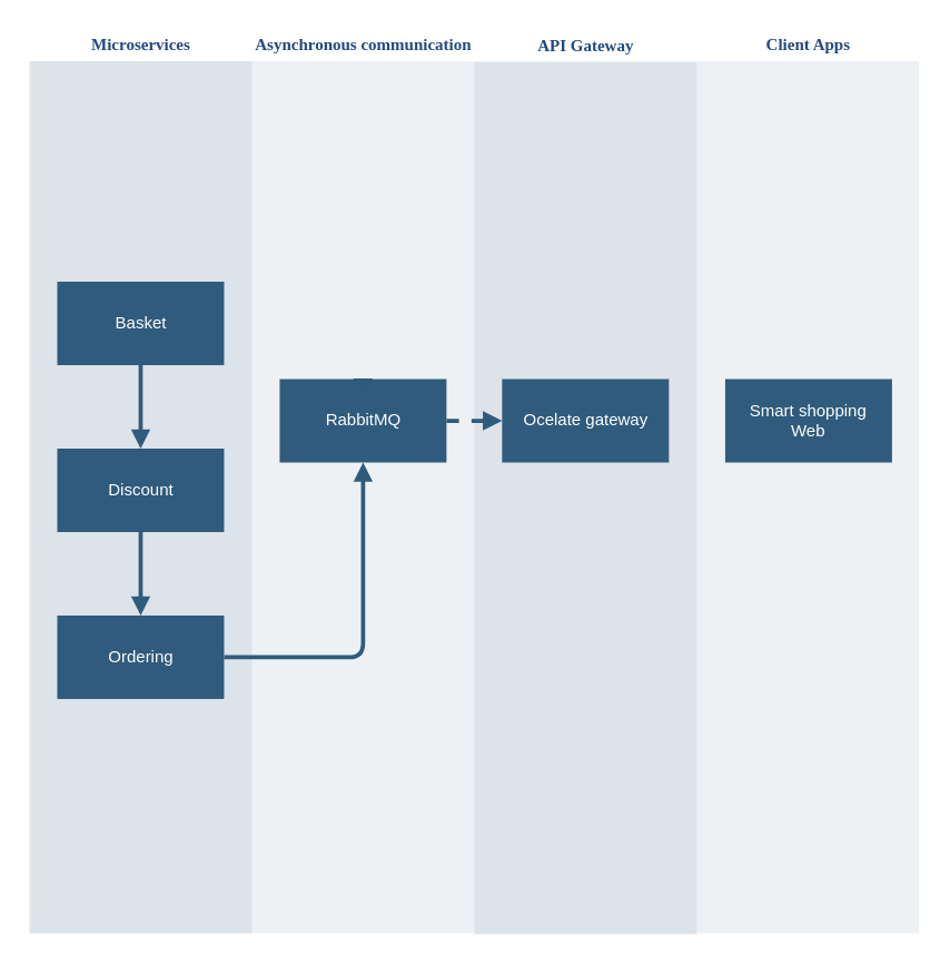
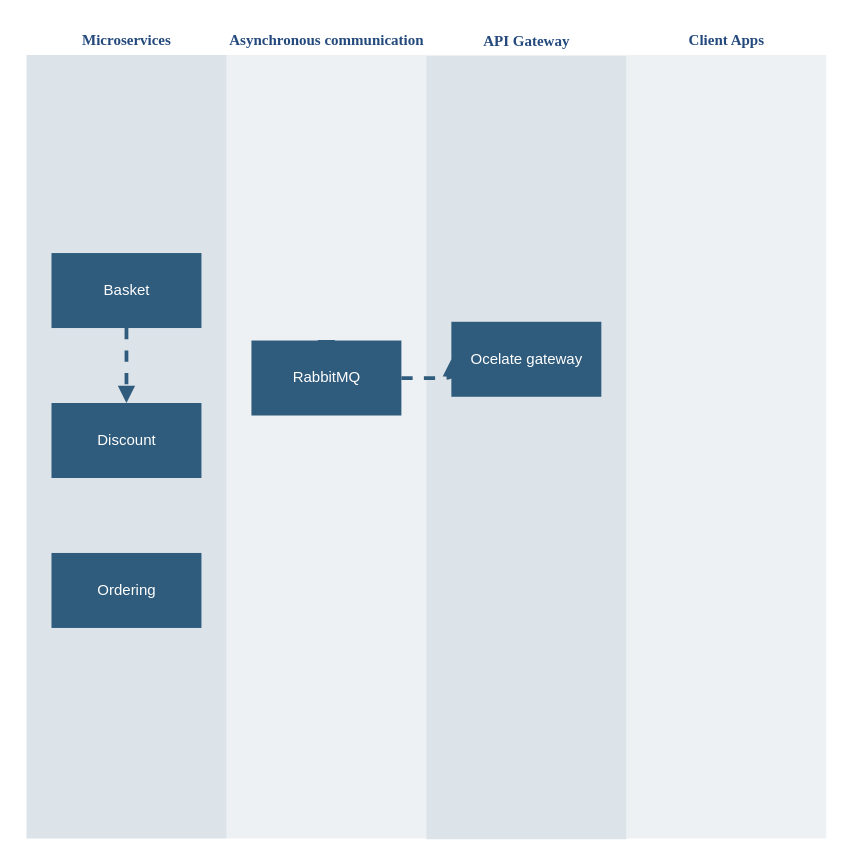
  <mxCell id="0" />
  <mxCell id="1" parent="0" />
  <mxCell id="2" value="&lt;font color=&quot;#23497d&quot;&gt;Microservices&lt;/font&gt;" style="swimlane;whiteSpace=wrap;fillColor=none;swimlaneFillColor=#BAC8D3;fontColor=#2F5B7C;fontFamily=Tahoma;html=1;strokeColor=none;opacity=50;" parent="1" vertex="1"><mxGeometry x="20.5" y="20.5" width="160" height="650" as="geometry"><mxRectangle x="20" y="20" width="80" height="23" as="alternateBounds" /></mxGeometry></mxCell>
  <mxCell id="3" value="Basket" style="whiteSpace=wrap;strokeColor=none;fillColor=#2f5b7c;shadow=0;fontColor=#FFFFFF;fontFamily=Helvetica;fontStyle=0;html=1;fontSize=12;spacing=6;verticalAlign=middle;" parent="2" vertex="1"><mxGeometry x="20" y="181.5" width="120" height="60" as="geometry" /></mxCell>
  <mxCell id="4" value="Discount" style="whiteSpace=wrap;strokeColor=none;fillColor=#2f5b7c;shadow=0;fontColor=#FFFFFF;fontFamily=Helvetica;fontStyle=0;html=1;fontSize=12;spacing=6;verticalAlign=middle;" parent="2" vertex="1"><mxGeometry x="20" y="301.5" width="120" height="60" as="geometry" /></mxCell>
- <mxCell id="5" value="" style="edgeStyle=segmentEdgeStyle;strokeColor=#2F5B7C;strokeWidth=3;html=1;endArrow=block;endFill=1;" parent="2" source="3" target="4" edge="1"><mxGeometry width="100" height="100" relative="1" as="geometry"><mxPoint x="170" y="397.5" as="sourcePoint" /><mxPoint x="270" y="472.5" as="targetPoint" /></mxGeometry></mxCell>
+ <mxCell id="5" value="" style="edgeStyle=segmentEdgeStyle;strokeColor=#2F5B7C;strokeWidth=3;html=1;endArrow=block;endFill=1;dashed=1;" parent="2" source="3" target="4" edge="1"><mxGeometry width="100" height="100" relative="1" as="geometry"><mxPoint x="170" y="397.5" as="sourcePoint" /><mxPoint x="270" y="472.5" as="targetPoint" /></mxGeometry></mxCell>
  <mxCell id="6" value="Ordering" style="whiteSpace=wrap;strokeColor=none;fillColor=#2f5b7c;shadow=0;fontColor=#FFFFFF;fontFamily=Helvetica;fontStyle=0;html=1;fontSize=12;spacing=6;verticalAlign=middle;" vertex="1" parent="2"><mxGeometry x="20" y="421.5" width="120" height="60" as="geometry" /></mxCell>
- <mxCell id="7" value="" style="edgeStyle=segmentEdgeStyle;strokeColor=#2F5B7C;strokeWidth=3;html=1;endArrow=block;endFill=1;exitX=0.5;exitY=1;exitDx=0;exitDy=0;" edge="1" parent="2" source="4" target="6"><mxGeometry width="100" height="100" relative="1" as="geometry"><mxPoint x="985.5" y="221.5" as="sourcePoint" /><mxPoint x="985.5" y="281.5" as="targetPoint" /></mxGeometry></mxCell>
  <mxCell id="8" value="&lt;font color=&quot;#23497d&quot;&gt;Asynchronous communication&lt;/font&gt;" style="swimlane;whiteSpace=wrap;fillColor=none;swimlaneFillColor=#BAC8D3;fontColor=#2F5B7C;fontFamily=Tahoma;html=1;strokeColor=none;opacity=25;" parent="1" vertex="1"><mxGeometry x="180.5" y="20.5" width="160" height="650" as="geometry"><mxRectangle x="20" y="20" width="80" height="23" as="alternateBounds" /></mxGeometry></mxCell>
  <mxCell id="9" value="RabbitMQ" style="whiteSpace=wrap;shadow=0;fontColor=#FFFFFF;fontFamily=Helvetica;fontStyle=0;html=1;fontSize=12;plain-purple;strokeColor=none;fillColor=#2f5b7c;gradientColor=none;spacing=6;verticalAlign=middle;" parent="8" vertex="1"><mxGeometry x="20" y="251.5" width="120" height="60" as="geometry" /></mxCell>
  <mxCell id="10" value="" style="edgeStyle=segmentEdgeStyle;strokeColor=#2F5B7C;strokeWidth=3;html=1;endArrow=block;endFill=1;" parent="8" source="9" edge="1"><mxGeometry width="100" height="100" relative="1" as="geometry"><mxPoint x="-10" y="100" as="sourcePoint" /><mxPoint x="80" y="265" as="targetPoint" /></mxGeometry></mxCell>
  <mxCell id="11" value="&lt;font color=&quot;#23497d&quot;&gt;Client Apps&lt;/font&gt;" style="swimlane;whiteSpace=wrap;fillColor=none;swimlaneFillColor=#BAC8D3;fontColor=#2F5B7C;fontFamily=Tahoma;html=1;strokeColor=none;opacity=25;" parent="1" vertex="1"><mxGeometry x="500.5" y="20.5" width="160" height="650" as="geometry"><mxRectangle x="20" y="20" width="80" height="23" as="alternateBounds" /></mxGeometry></mxCell>
- <mxCell id="12" value="Smart shopping&lt;br&gt;Web" style="whiteSpace=wrap;strokeColor=none;fillColor=#2f5b7c;shadow=0;fontColor=#FFFFFF;fontFamily=Helvetica;fontStyle=0;html=1;fontSize=12;spacing=6;verticalAlign=middle;" parent="11" vertex="1"><mxGeometry x="20.5" y="251.5" width="120" height="60" as="geometry" /></mxCell>
  <mxCell id="13" value="&lt;font color=&quot;#23497d&quot;&gt;API Gateway&lt;/font&gt;" style="swimlane;whiteSpace=wrap;fillColor=none;swimlaneFillColor=#BAC8D3;fontColor=#2F5B7C;fontFamily=Tahoma;html=1;strokeColor=none;opacity=50;" vertex="1" parent="1"><mxGeometry x="340.5" y="21" width="160" height="650" as="geometry"><mxRectangle x="20" y="20" width="80" height="23" as="alternateBounds" /></mxGeometry></mxCell>
- <mxCell id="14" value="Ocelate gateway" style="whiteSpace=wrap;strokeColor=none;fillColor=#2f5b7c;shadow=0;fontColor=#FFFFFF;fontFamily=Helvetica;fontStyle=0;html=1;fontSize=12;spacing=6;verticalAlign=middle;" vertex="1" parent="13"><mxGeometry x="20" y="251" width="120" height="60" as="geometry" /></mxCell>
+ <mxCell id="14" value="Ocelate gateway" style="whiteSpace=wrap;strokeColor=none;fillColor=#2f5b7c;shadow=0;fontColor=#FFFFFF;fontFamily=Helvetica;fontStyle=0;html=1;fontSize=12;spacing=6;verticalAlign=middle;" vertex="1" parent="13"><mxGeometry x="20" y="236" width="120" height="60" as="geometry" /></mxCell>
  <mxCell id="15" value="" style="edgeStyle=segmentEdgeStyle;strokeColor=#2F5B7C;strokeWidth=3;html=1;endArrow=block;endFill=1;exitX=1;exitY=0.5;exitDx=0;exitDy=0;entryX=0;entryY=0.5;entryDx=0;entryDy=0;dashed=1;" edge="1" parent="1" source="9" target="14"><mxGeometry width="100" height="100" relative="1" as="geometry"><mxPoint x="1006" y="382" as="sourcePoint" /><mxPoint x="1006" y="442" as="targetPoint" /></mxGeometry></mxCell>
- <mxCell id="16" value="" style="edgeStyle=segmentEdgeStyle;strokeColor=#2F5B7C;strokeWidth=3;html=1;endArrow=block;endFill=1;exitX=1;exitY=0.5;exitDx=0;exitDy=0;entryX=0.5;entryY=1;entryDx=0;entryDy=0;" edge="1" parent="1" source="6" target="9"><mxGeometry width="100" height="100" relative="1" as="geometry"><mxPoint x="1016" y="362" as="sourcePoint" /><mxPoint x="1016" y="422" as="targetPoint" /></mxGeometry></mxCell>
